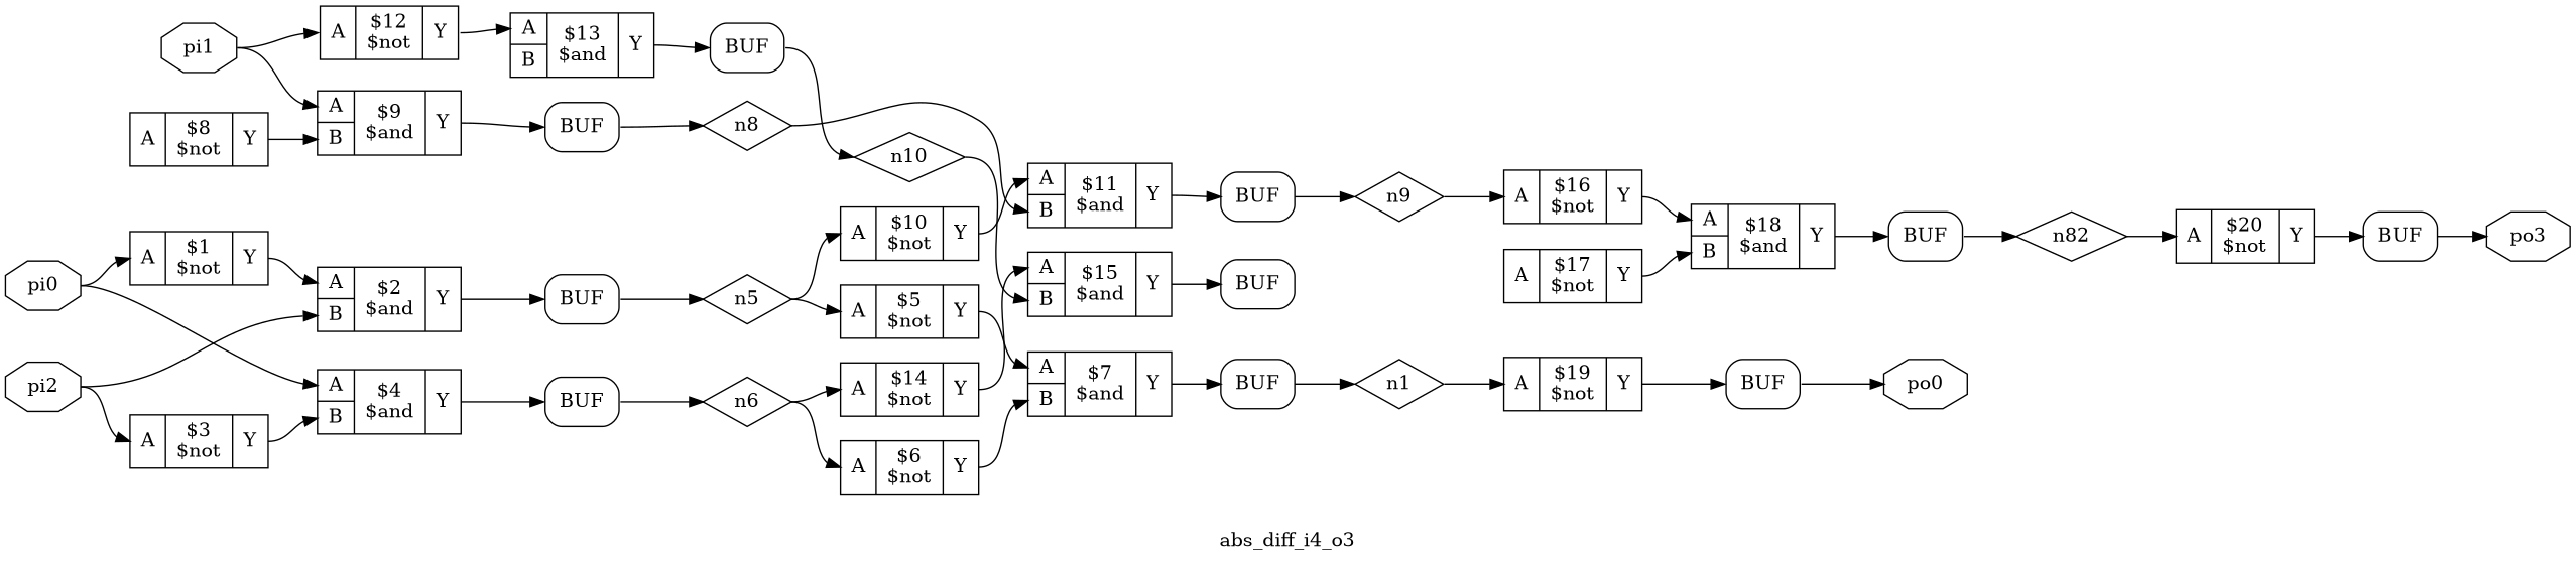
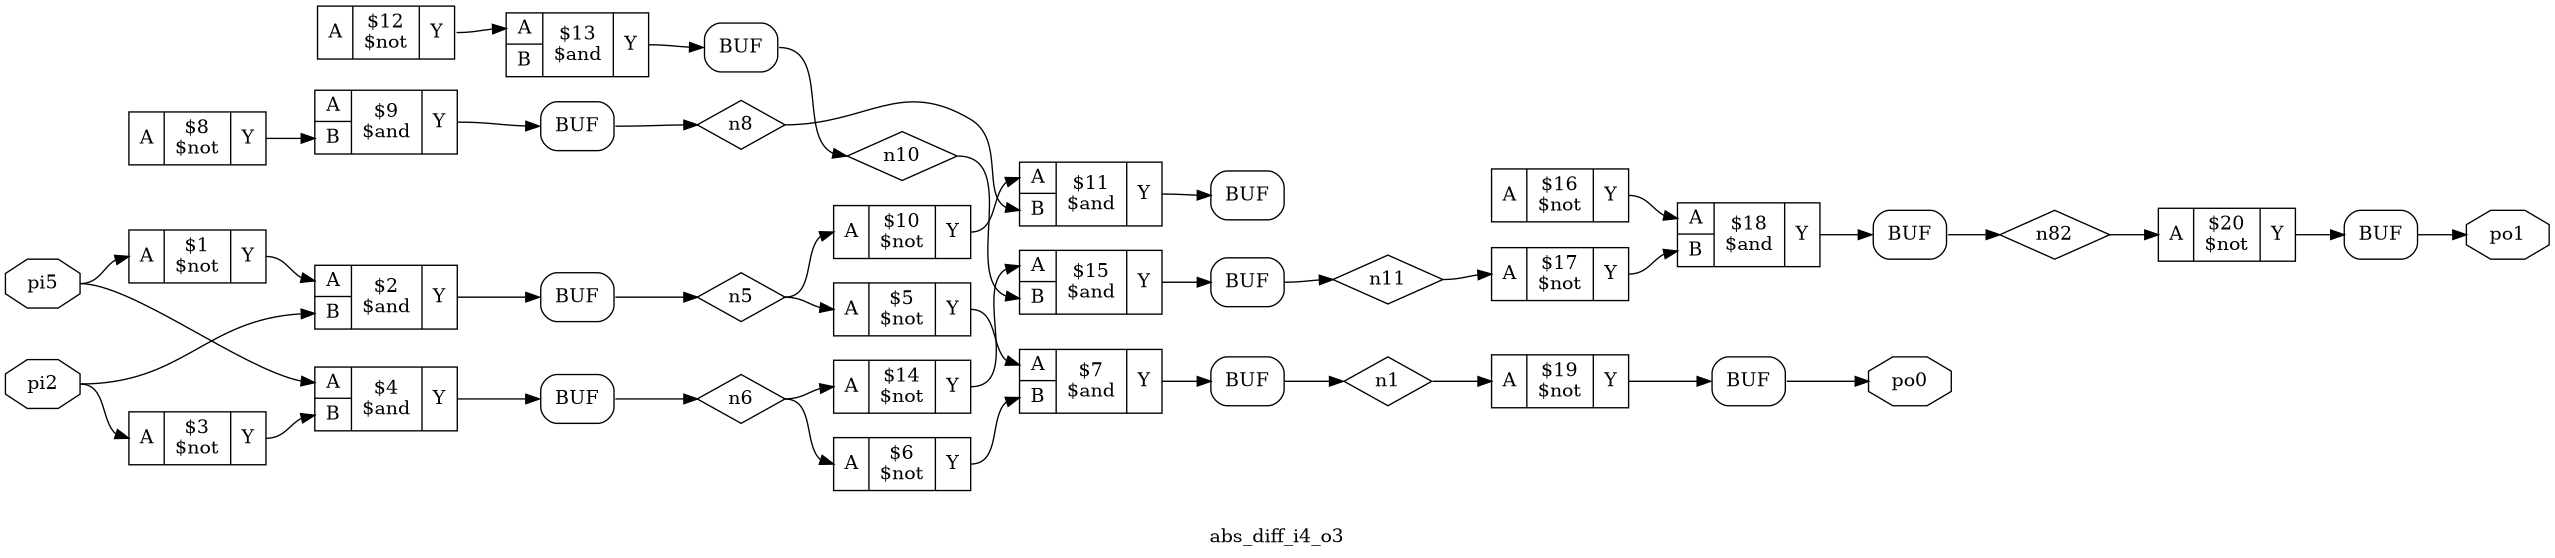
  digraph {
    label=abs_diff_i4_o3
    rankdir=LR
    remincross=true
    node [shape=record]
    edge [color=black headport="p35:w" tailport="p36:e"]
    n1 [color=black fontcolor=black label=n82 shape=diamond]
    n2 [label="{{<p35> A}|$20\n$not|{<p36> Y}}"]
    n3 [label=BUF shape=box style=rounded]
+   n4 [color=black fontcolor=black label=n11 shape=diamond]
    n5 [label="{{<p35> A}|$17\n$not|{<p36> Y}}"]
    n6 [label="{{<p35> A|<p39> B}|$18\n$and|{<p36> Y}}"]
    n7 [color=black fontcolor=black label=n10 shape=diamond]
    n8 [label="{{<p35> A|<p39> B}|$15\n$and|{<p36> Y}}"]
    n9 [label=BUF shape=box style=rounded]
-   n10 [color=black fontcolor=black label=n9 shape=diamond]
    n11 [label="{{<p35> A}|$16\n$not|{<p36> Y}}"]
    n12 [color=black fontcolor=black label=n8 shape=diamond]
    n13 [label="{{<p35> A|<p39> B}|$11\n$and|{<p36> Y}}"]
    n14 [label=BUF shape=box style=rounded]
    n15 [color=black fontcolor=black label=n1 shape=diamond]
    n16 [label="{{<p35> A}|$19\n$not|{<p36> Y}}"]
    n17 [label=BUF shape=box style=rounded]
    n18 [color=black fontcolor=black label=n6 shape=diamond]
    n19 [label="{{<p35> A}|$14\n$not|{<p36> Y}}"]
    n20 [label="{{<p35> A}|$6\n$not|{<p36> Y}}"]
    n21 [label="{{<p35> A|<p39> B}|$7\n$and|{<p36> Y}}"]
    n22 [color=black fontcolor=black label=n5 shape=diamond]
    n23 [label="{{<p35> A}|$10\n$not|{<p36> Y}}"]
    n24 [label="{{<p35> A}|$5\n$not|{<p36> Y}}"]
-   n25 [color=black fontcolor=black label=po3 shape=octagon]
+   n25 [color=black fontcolor=black label=po1 shape=octagon]
    n26 [color=black fontcolor=black label=po0 shape=octagon]
    n27 [label="{{<p35> A|<p39> B}|$13\n$and|{<p36> Y}}"]
    n28 [label=BUF shape=box style=rounded]
    n29 [label="{{<p35> A}|$8\n$not|{<p36> Y}}"]
    n30 [label="{{<p35> A|<p39> B}|$9\n$and|{<p36> Y}}"]
    n31 [color=black fontcolor=black label=pi2 shape=octagon]
    n32 [label="{{<p35> A}|$3\n$not|{<p36> Y}}"]
    n33 [label="{{<p35> A|<p39> B}|$2\n$and|{<p36> Y}}"]
    n34 [label="{{<p35> A|<p39> B}|$4\n$and|{<p36> Y}}"]
    n35 [label=BUF shape=box style=rounded]
-   n36 [color=black fontcolor=black label=pi1 shape=octagon]
    n37 [label="{{<p35> A}|$12\n$not|{<p36> Y}}"]
    n38 [label=BUF shape=box style=rounded]
-   n39 [color=black fontcolor=black label=pi0 shape=octagon]
+   n39 [color=black fontcolor=black label=pi5 shape=octagon]
    n40 [label="{{<p35> A}|$1\n$not|{<p36> Y}}"]
    n41 [label=BUF shape=box style=rounded]
    n42 [label=BUF shape=box style=rounded]
    n43 [label=BUF shape=box style=rounded]
    n1 -> n2 [tailport=e]
    n2 -> n3 [headport="w:w"]
    n3 -> n25 [headport=w tailport="e:e"]
+   n4 -> n5 [tailport=e]
    n5 -> n6 [headport="p39:w"]
    n6 -> n42 [headport="w:w"]
    n7 -> n8 [headport="p39:w" tailport=e]
    n8 -> n9 [headport="w:w"]
-   n10 -> n11 [tailport=e]
+   n9 -> n4 [headport=w tailport="e:e"]
    n11 -> n6
    n12 -> n13 [headport="p39:w" tailport=e]
    n13 -> n14 [headport="w:w"]
-   n14 -> n10 [headport=w tailport="e:e"]
    n15 -> n16 [tailport=e]
    n16 -> n17 [headport="w:w"]
    n17 -> n26 [headport=w tailport="e:e"]
    n18 -> n19 [tailport=e]
    n18 -> n20 [tailport=e]
    n19 -> n8
    n20 -> n21 [headport="p39:w"]
    n21 -> n43 [headport="w:w"]
    n22 -> n23 [tailport=e]
    n22 -> n24 [tailport=e]
    n23 -> n13
    n24 -> n21
    n27 -> n28 [headport="w:w"]
    n28 -> n7 [headport=w tailport="e:e"]
    n29 -> n30 [headport="p39:w"]
    n30 -> n38 [headport="w:w"]
    n31 -> n32 [tailport=e]
    n31 -> n33 [headport="p39:w" tailport=e]
    n32 -> n34 [headport="p39:w"]
    n33 -> n35 [headport="w:w"]
    n34 -> n41 [headport="w:w"]
    n35 -> n22 [headport=w tailport="e:e"]
-   n36 -> n30 [tailport=e]
-   n36 -> n37 [tailport=e]
    n37 -> n27
    n38 -> n12 [headport=w tailport="e:e"]
    n39 -> n34 [tailport=e]
    n39 -> n40 [tailport=e]
    n40 -> n33
    n41 -> n18 [headport=w tailport="e:e"]
    n42 -> n1 [headport=w tailport="e:e"]
    n43 -> n15 [headport=w tailport="e:e"]
  }
